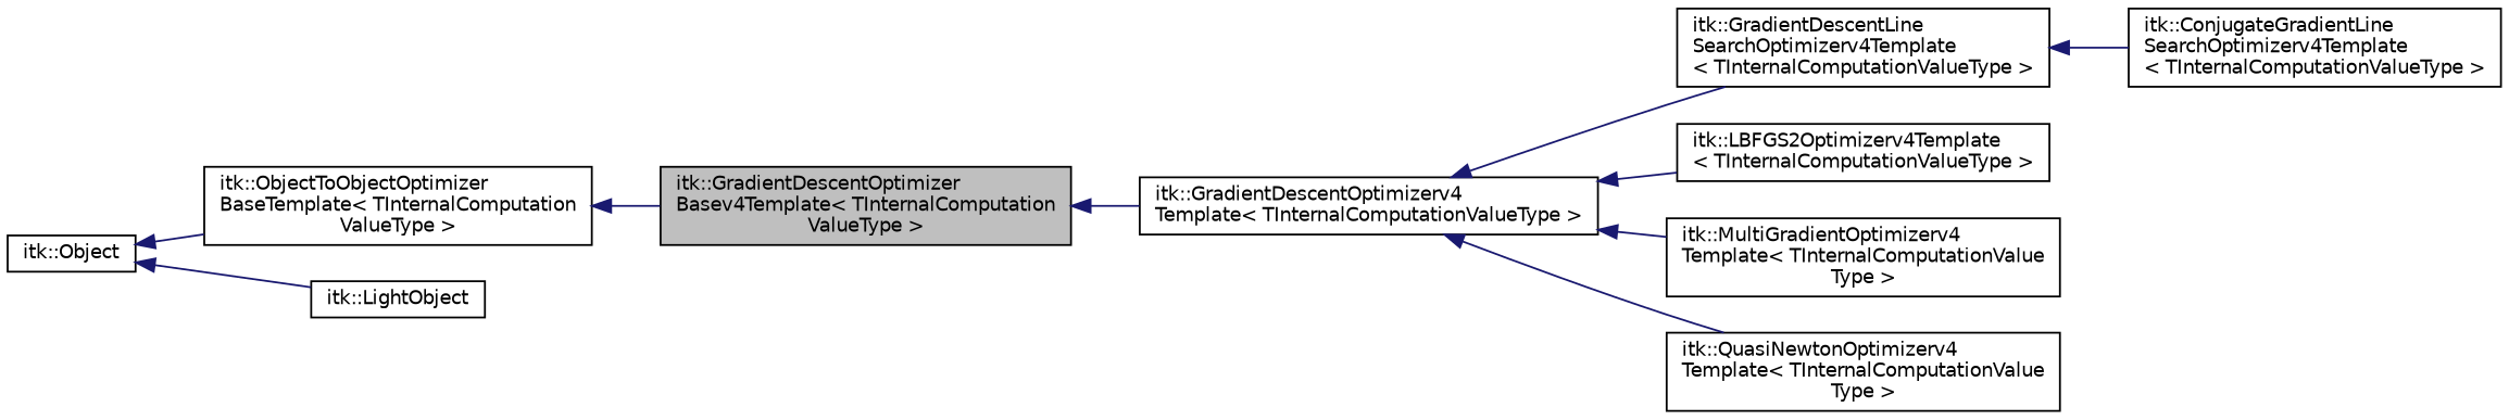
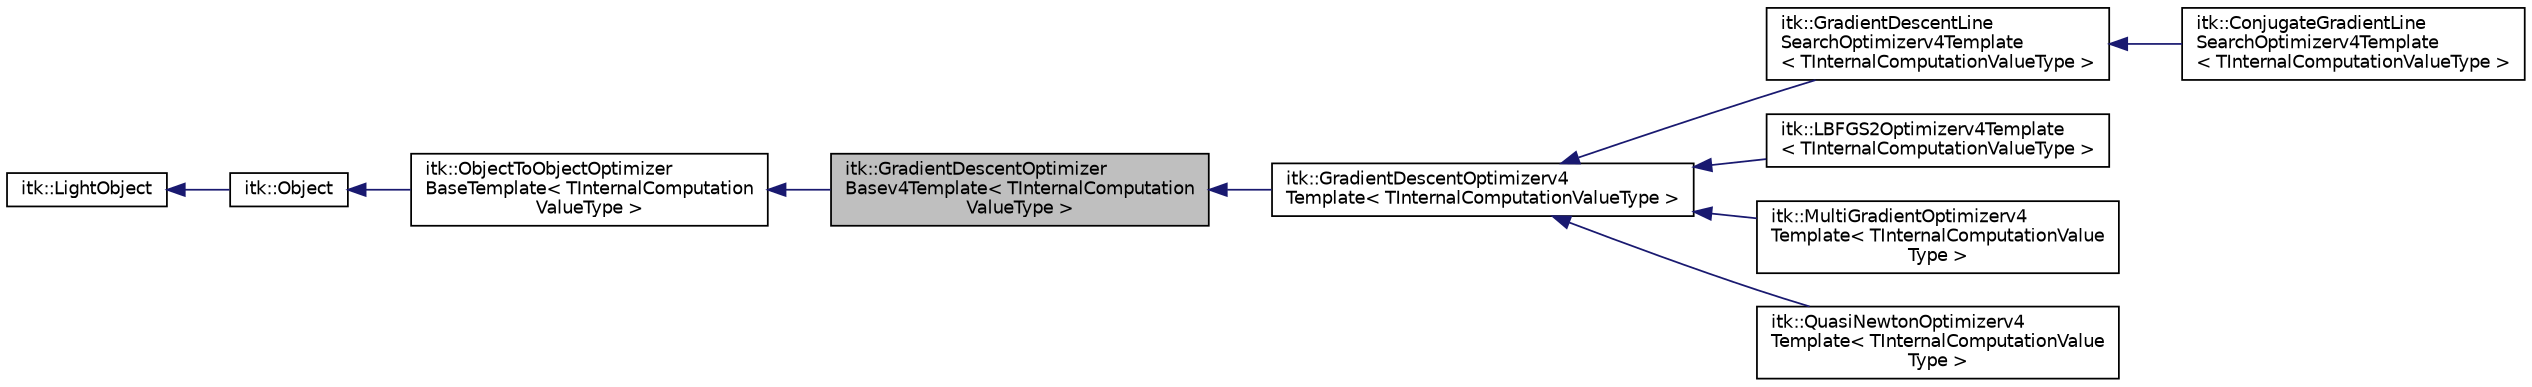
  digraph {
    rankdir=LR
    node [color=black fillcolor=white fontname=Helvetica fontsize=10 shape=record style=filled]
    edge [color=midnightblue dir=back fontname=Helvetica fontsize=10 labelfontname=Helvetica labelfontsize=10 style=solid]
    n1 [fillcolor=grey75 fontcolor=black height=0.2 label="itk::GradientDescentOptimizer\lBasev4Template\< TInternalComputation\lValueType \>" width=0.4]
    n2 [height=0.2 label="itk::GradientDescentOptimizerv4\lTemplate\< TInternalComputationValueType \>" width=0.4]
    n3 [height=0.2 label="itk::ObjectToObjectOptimizer\lBaseTemplate\< TInternalComputation\lValueType \>" width=0.4]
    n4 [height=0.2 label="itk::Object" width=0.4]
    n5 [height=0.2 label="itk::LightObject" width=0.4]
    n6 [height=0.2 label="itk::GradientDescentLine\lSearchOptimizerv4Template\l\< TInternalComputationValueType \>" width=0.4]
    n7 [height=0.2 label="itk::LBFGS2Optimizerv4Template\l\< TInternalComputationValueType \>" width=0.4]
    n8 [height=0.2 label="itk::MultiGradientOptimizerv4\lTemplate\< TInternalComputationValue\lType \>" width=0.4]
    n9 [height=0.2 label="itk::QuasiNewtonOptimizerv4\lTemplate\< TInternalComputationValue\lType \>" width=0.4]
    n10 [height=0.2 label="itk::ConjugateGradientLine\lSearchOptimizerv4Template\l\< TInternalComputationValueType \>" width=0.4]
    n1 -> n2
    n2 -> n6
    n2 -> n7
    n2 -> n8
    n2 -> n9
    n3 -> n1
    n4 -> n3
-   n4 -> n5
+   n5 -> n4
    n6 -> n10
  }
